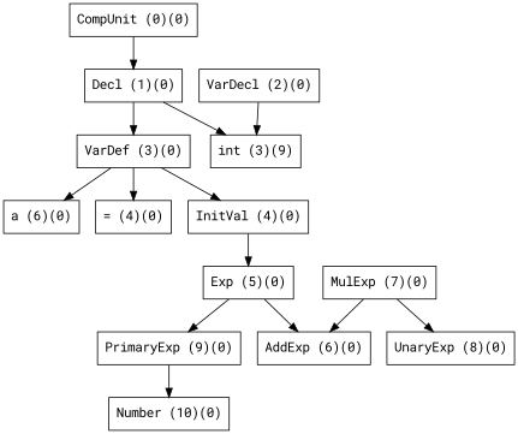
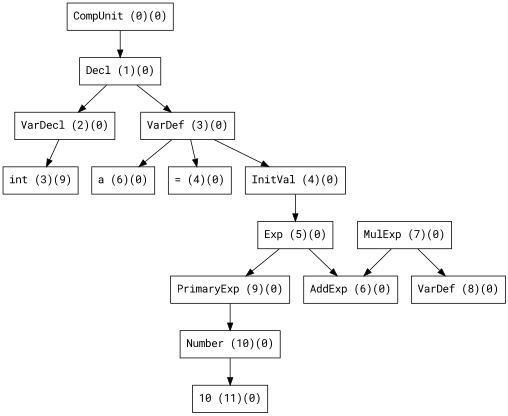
  digraph {
    fontname="Roboto Mono"
    fontsize=24
    node [fontname="Roboto Mono" shape=box]
    edge [fontname="Roboto Mono"]
    "CompUnit (0)(0)"
    "Decl (1)(0)"
    "VarDecl (2)(0)"
    "VarDef (3)(0)"
    n5 [label="int (3)(9)"]
    n6 [label="a (6)(0)"]
    "= (4)(0)"
    "InitVal (4)(0)"
    "Exp (5)(0)"
    "AddExp (6)(0)"
    "PrimaryExp (9)(0)"
    "MulExp (7)(0)"
-   "UnaryExp (8)(0)"
+   "UnaryExp (8)(0)" [label="VarDef (8)(0)"]
    "Number (10)(0)"
+   "10 (11)(0)"
    "CompUnit (0)(0)" -> "Decl (1)(0)"
-   "Decl (1)(0)" -> n5
+   "Decl (1)(0)" -> "VarDecl (2)(0)"
    "Decl (1)(0)" -> "VarDef (3)(0)"
    "VarDecl (2)(0)" -> n5
    "VarDef (3)(0)" -> n6
    "VarDef (3)(0)" -> "= (4)(0)"
    "VarDef (3)(0)" -> "InitVal (4)(0)"
    "InitVal (4)(0)" -> "Exp (5)(0)"
    "Exp (5)(0)" -> "AddExp (6)(0)"
    "Exp (5)(0)" -> "PrimaryExp (9)(0)"
    "PrimaryExp (9)(0)" -> "Number (10)(0)"
    "MulExp (7)(0)" -> "AddExp (6)(0)"
    "MulExp (7)(0)" -> "UnaryExp (8)(0)"
+   "Number (10)(0)" -> "10 (11)(0)"
  }
